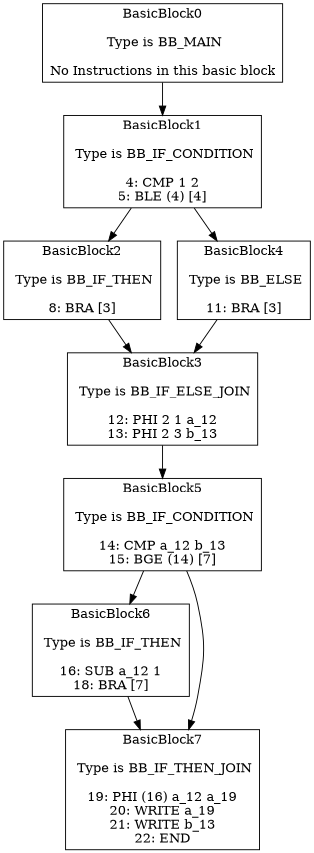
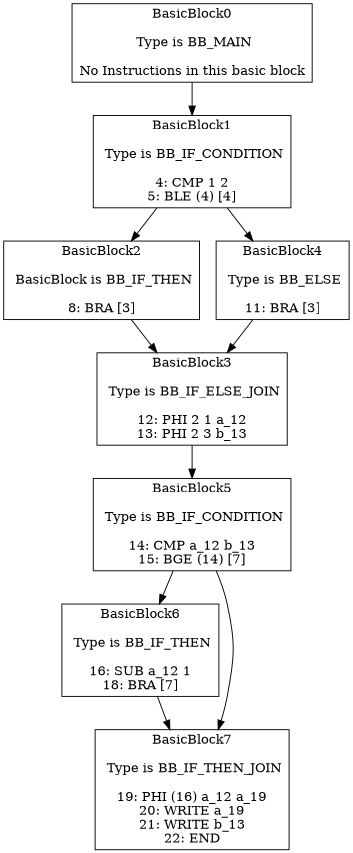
  digraph {
    node [shape=box]
    n1 [label="BasicBlock0\n\n Type is BB_MAIN\n\nNo Instructions in this basic block\n"]
    n2 [label="BasicBlock1\n\n Type is BB_IF_CONDITION\n\n4: CMP 1 2\n5: BLE (4) [4]\n"]
-   n3 [label="BasicBlock2\n\n Type is BB_IF_THEN\n\n8: BRA [3]\n"]
+   n3 [label="BasicBlock2\n\n BasicBlock is BB_IF_THEN\n\n8: BRA [3]\n"]
    n4 [label="BasicBlock4\n\n Type is BB_ELSE\n\n11: BRA [3]\n"]
    n5 [label="BasicBlock3\n\n Type is BB_IF_ELSE_JOIN\n\n12: PHI 2 1 a_12\n13: PHI 2 3 b_13\n"]
    n6 [label="BasicBlock5\n\n Type is BB_IF_CONDITION\n\n14: CMP a_12 b_13\n15: BGE (14) [7]\n"]
    n7 [label="BasicBlock6\n\n Type is BB_IF_THEN\n\n16: SUB a_12 1\n18: BRA [7]\n"]
    n8 [label="BasicBlock7\n\n Type is BB_IF_THEN_JOIN\n\n19: PHI (16) a_12 a_19\n20: WRITE a_19\n21: WRITE b_13\n22: END\n"]
    n1 -> n2
    n2 -> n3
    n2 -> n4
    n3 -> n5
    n4 -> n5
    n5 -> n6
    n6 -> n7
    n6 -> n8
    n7 -> n8
  }
